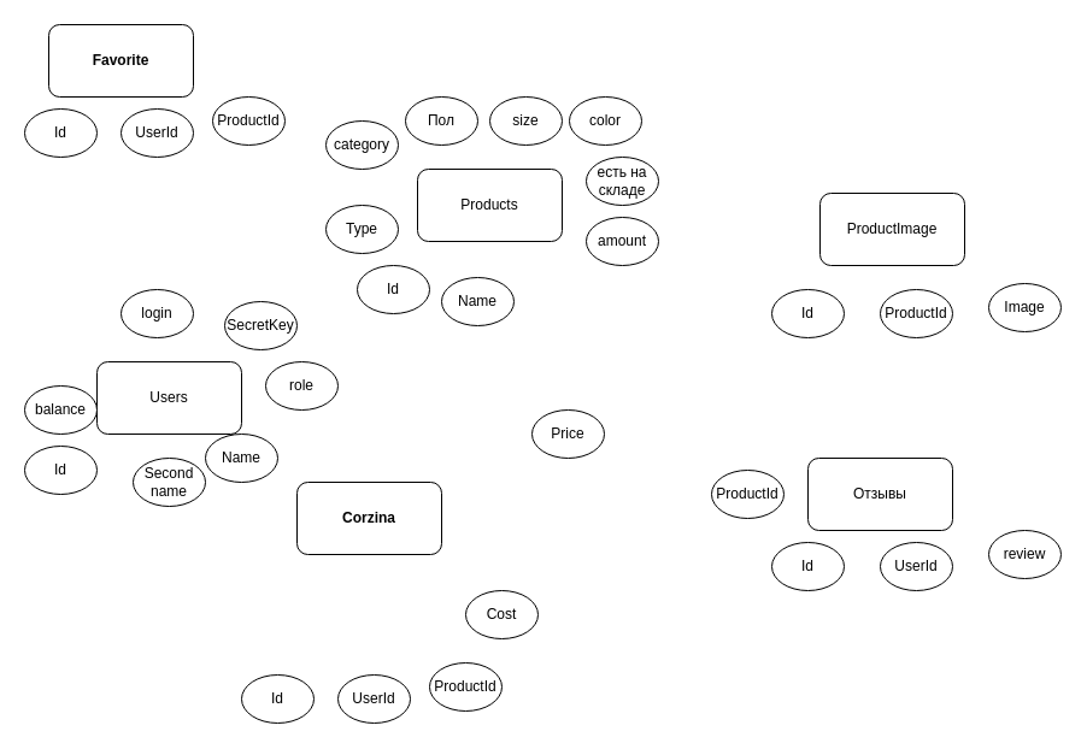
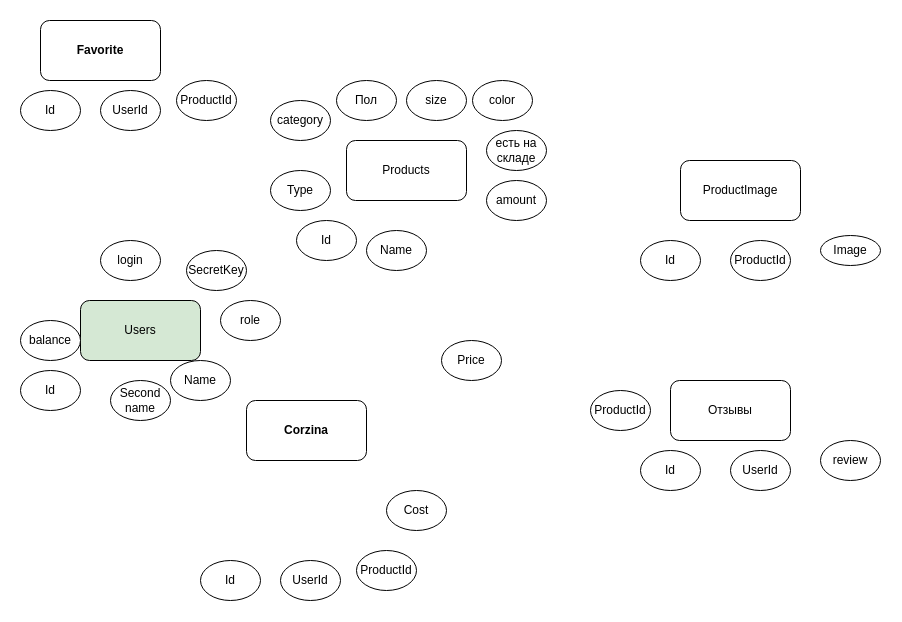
  <mxCell id="0" />
  <mxCell id="1" parent="0" />
- <mxCell id="2" value="Users" style="rounded=1;whiteSpace=wrap;html=1;" parent="1" vertex="1"><mxGeometry x="80" y="300" width="120" height="60" as="geometry" /></mxCell>
+ <mxCell id="2" value="Users" style="rounded=1;whiteSpace=wrap;html=1;fillColor=#d5e8d4;" parent="1" vertex="1"><mxGeometry x="80" y="300" width="120" height="60" as="geometry" /></mxCell>
  <mxCell id="3" value="Products" style="rounded=1;whiteSpace=wrap;html=1;" parent="1" vertex="1"><mxGeometry x="346" y="140" width="120" height="60" as="geometry" /></mxCell>
  <mxCell id="4" value="Отзывы" style="rounded=1;whiteSpace=wrap;html=1;" parent="1" vertex="1"><mxGeometry x="670" y="380" width="120" height="60" as="geometry" /></mxCell>
  <mxCell id="5" value="ProductImage" style="rounded=1;whiteSpace=wrap;html=1;" parent="1" vertex="1"><mxGeometry x="680" width="120" height="60" as="geometry" y="160" /></mxCell>
  <mxCell id="6" value="&lt;b&gt;Corzina&lt;/b&gt;" style="rounded=1;whiteSpace=wrap;html=1;" parent="1" vertex="1"><mxGeometry x="246" y="400" width="120" height="60" as="geometry" /></mxCell>
  <mxCell id="7" value="Id" style="ellipse;whiteSpace=wrap;html=1;" parent="1" vertex="1"><mxGeometry x="296" y="220" width="60" height="40" as="geometry" /></mxCell>
  <mxCell id="8" value="Name" style="ellipse;whiteSpace=wrap;html=1;" parent="1" vertex="1"><mxGeometry x="366" y="230" width="60" height="40" as="geometry" /></mxCell>
  <mxCell id="9" value="Price" style="ellipse;whiteSpace=wrap;html=1;" parent="1" vertex="1"><mxGeometry x="441" y="340" width="60" height="40" as="geometry" /></mxCell>
  <mxCell id="10" value="Type" style="ellipse;whiteSpace=wrap;html=1;" parent="1" vertex="1"><mxGeometry x="270" y="170" width="60" height="40" as="geometry" /></mxCell>
  <mxCell id="11" value="amount" style="ellipse;whiteSpace=wrap;html=1;" parent="1" vertex="1"><mxGeometry x="486" y="180" width="60" height="40" as="geometry" /></mxCell>
  <mxCell id="12" value="есть на складе" style="ellipse;whiteSpace=wrap;html=1;" parent="1" vertex="1"><mxGeometry x="486" y="130" width="60" height="40" as="geometry" /></mxCell>
  <mxCell id="13" value="color" style="ellipse;whiteSpace=wrap;html=1;" parent="1" vertex="1"><mxGeometry x="472" y="80" width="60" height="40" as="geometry" /></mxCell>
  <mxCell id="14" value="size" style="ellipse;whiteSpace=wrap;html=1;" parent="1" vertex="1"><mxGeometry x="406" y="80" width="60" height="40" as="geometry" /></mxCell>
  <mxCell id="15" value="Пол" style="ellipse;whiteSpace=wrap;html=1;" parent="1" vertex="1"><mxGeometry x="336" y="80" width="60" height="40" as="geometry" /></mxCell>
  <mxCell id="16" value="category" style="ellipse;whiteSpace=wrap;html=1;" parent="1" vertex="1"><mxGeometry x="270" y="100" width="60" height="40" as="geometry" /></mxCell>
  <mxCell id="17" value="Id" style="ellipse;whiteSpace=wrap;html=1;" parent="1" vertex="1"><mxGeometry x="640" y="240" width="60" height="40" as="geometry" /></mxCell>
  <mxCell id="18" value="ProductId" style="ellipse;whiteSpace=wrap;html=1;" parent="1" vertex="1"><mxGeometry x="730" y="240" width="60" height="40" as="geometry" /></mxCell>
- <mxCell id="19" value="Image" style="ellipse;whiteSpace=wrap;html=1;" parent="1" vertex="1"><mxGeometry x="820" y="235" width="60" height="40" as="geometry" /></mxCell>
+ <mxCell id="19" value="Image" style="ellipse;whiteSpace=wrap;html=1;" parent="1" vertex="1"><mxGeometry x="820" y="235" width="60" height="30" as="geometry" /></mxCell>
  <mxCell id="20" value="Id" style="ellipse;whiteSpace=wrap;html=1;" parent="1" vertex="1"><mxGeometry x="640" y="450" width="60" height="40" as="geometry" /></mxCell>
  <mxCell id="21" value="UserId" style="ellipse;whiteSpace=wrap;html=1;" parent="1" vertex="1"><mxGeometry x="730" y="450" width="60" height="40" as="geometry" /></mxCell>
  <mxCell id="22" value="ProductId" style="ellipse;whiteSpace=wrap;html=1;" parent="1" vertex="1"><mxGeometry x="590" y="390" width="60" height="40" as="geometry" /></mxCell>
  <mxCell id="23" value="review" style="ellipse;whiteSpace=wrap;html=1;" parent="1" vertex="1"><mxGeometry x="820" y="440" width="60" height="40" as="geometry" /></mxCell>
  <mxCell id="24" value="Id" style="ellipse;whiteSpace=wrap;html=1;" parent="1" vertex="1"><mxGeometry x="20" y="370" width="60" height="40" as="geometry" /></mxCell>
  <mxCell id="25" value="Name" style="ellipse;whiteSpace=wrap;html=1;" parent="1" vertex="1"><mxGeometry x="170" y="360" width="60" height="40" as="geometry" /></mxCell>
  <mxCell id="26" value="Second name" style="ellipse;whiteSpace=wrap;html=1;" parent="1" vertex="1"><mxGeometry x="110" y="380" width="60" height="40" as="geometry" /></mxCell>
  <mxCell id="27" value="balance" style="ellipse;whiteSpace=wrap;html=1;" parent="1" vertex="1"><mxGeometry x="20" y="320" width="60" height="40" as="geometry" /></mxCell>
  <mxCell id="28" value="role" style="ellipse;whiteSpace=wrap;html=1;" parent="1" vertex="1"><mxGeometry x="220" y="300" width="60" height="40" as="geometry" /></mxCell>
  <mxCell id="29" value="Id" style="ellipse;whiteSpace=wrap;html=1;" parent="1" vertex="1"><mxGeometry x="200" y="560" width="60" height="40" as="geometry" /></mxCell>
  <mxCell id="30" value="UserId" style="ellipse;whiteSpace=wrap;html=1;" parent="1" vertex="1"><mxGeometry x="280" y="560" width="60" height="40" as="geometry" /></mxCell>
  <mxCell id="31" value="login" style="ellipse;whiteSpace=wrap;html=1;" parent="1" vertex="1"><mxGeometry x="100" y="240" width="60" height="40" as="geometry" /></mxCell>
  <mxCell id="32" value="SecretKey" style="ellipse;whiteSpace=wrap;html=1;" parent="1" vertex="1"><mxGeometry x="186" y="250" width="60" height="40" as="geometry" /></mxCell>
  <mxCell id="33" value="ProductId" style="ellipse;whiteSpace=wrap;html=1;" parent="1" vertex="1"><mxGeometry x="356" y="550" width="60" height="40" as="geometry" /></mxCell>
  <mxCell id="34" value="Cost" style="ellipse;whiteSpace=wrap;html=1;" vertex="1" parent="1"><mxGeometry x="386" y="490" width="60" height="40" as="geometry" /></mxCell>
  <mxCell id="35" value="&lt;b&gt;Favorite&lt;/b&gt;" style="rounded=1;whiteSpace=wrap;html=1;" vertex="1" parent="1"><mxGeometry x="40" y="20" width="120" height="60" as="geometry" /></mxCell>
  <mxCell id="36" value="Id" style="ellipse;whiteSpace=wrap;html=1;" vertex="1" parent="1"><mxGeometry x="20" y="90" width="60" height="40" as="geometry" /></mxCell>
  <mxCell id="37" value="UserId" style="ellipse;whiteSpace=wrap;html=1;" vertex="1" parent="1"><mxGeometry x="100" y="90" width="60" height="40" as="geometry" /></mxCell>
  <mxCell id="38" value="ProductId" style="ellipse;whiteSpace=wrap;html=1;" vertex="1" parent="1"><mxGeometry x="176" y="80" width="60" height="40" as="geometry" /></mxCell>
